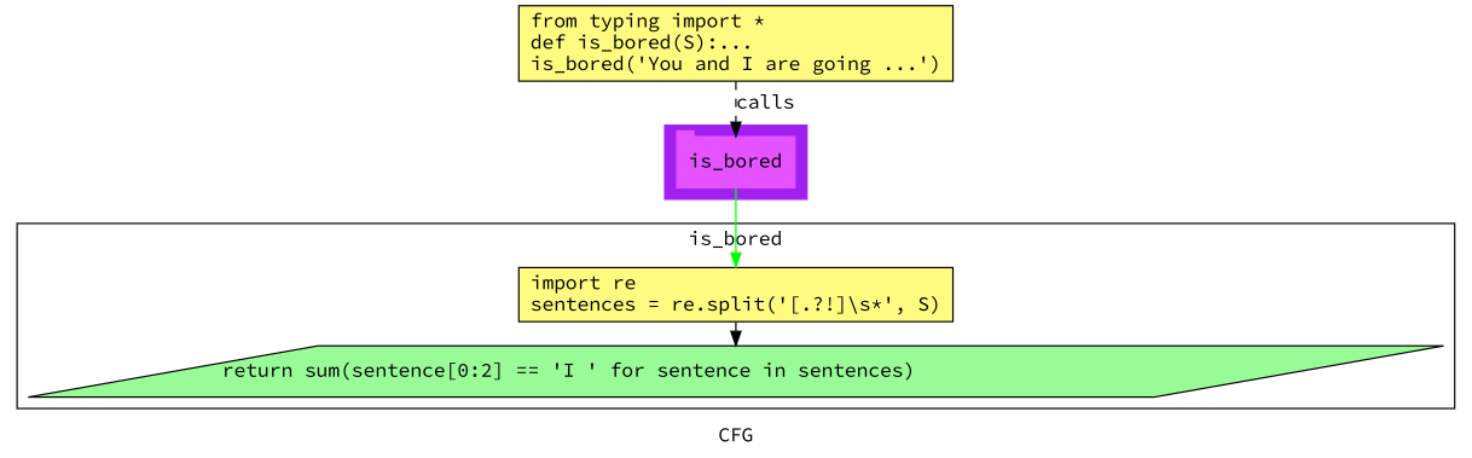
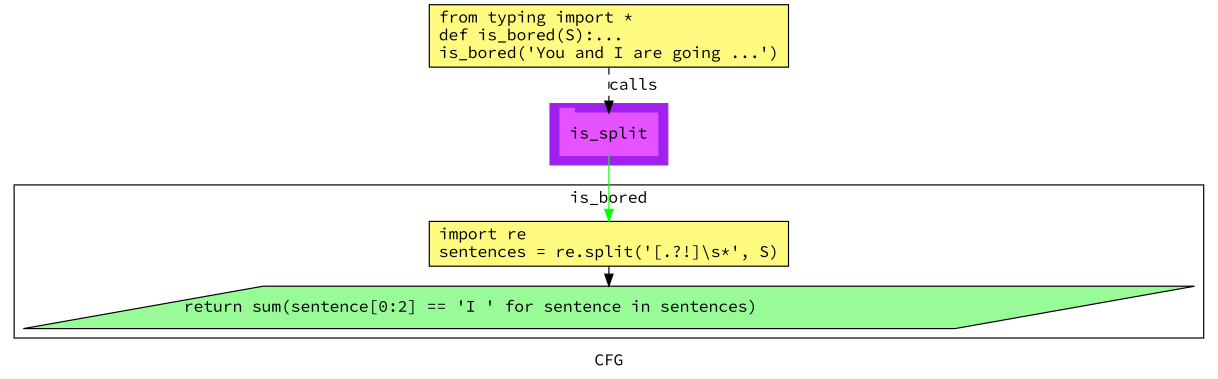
  digraph {
    compound=True
    fontname="Source Code Pro"
    label=CFG
    pack=False
    rankdir=TB
    ranksep=0.02
    node [fontname="Source Code Pro" shape=rectangle style="filled,solid" fillcolor="#FFFB81"]
    edge [fontname="Source Code Pro"]
-   n1 [color="#E552FF" height=0.5 label=is_bored linenum="[9]" shape=tab style=filled width=1.1528 fillcolor=""]
+   n1 [color="#E552FF" height=0.5 label=is_split linenum="[9]" shape=tab style=filled width=1.1528 fillcolor=""]
    n2 [height=0.52778 label="import re\lsentences = re.split('[.?!]\\s*', S)\l" linenum="[5, 6]" width=4.2361]
    n3 [fillcolor="#98fb98" height=0.5 label="return sum(sentence[0:2] == 'I ' for sentence in sentences)\l" linenum="[7]" shape=parallelogram width=13.315]
    n4 [height=0.73611 label="from typing import *\ldef is_bored(S):...\lis_bored('You and I are going ...')\l" linenum="[1]" width=4.2361]
    subgraph cluster_1 {
      color=purple
      compound=true
      label=""
      shape=tab
      style=filled
      n1
    }
    subgraph cluster_2 {
      label=is_bored
      n2
      n3
      subgraph cluster_3 {
        color=purple
        compound=true
        label=""
        shape=tab
        style=filled
      }
    }
    n1 -> n2 [color=green]
    n2 -> n3 [color=black]
    n4 -> n1 [label=calls style=dashed]
  }
